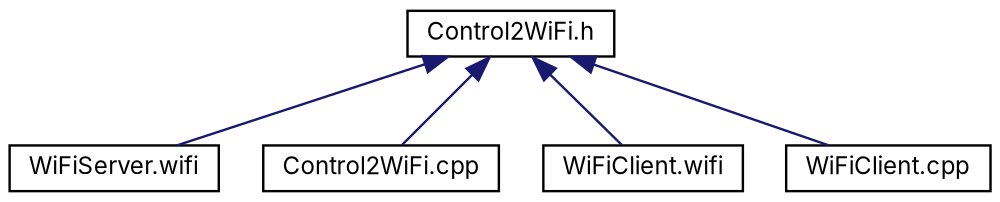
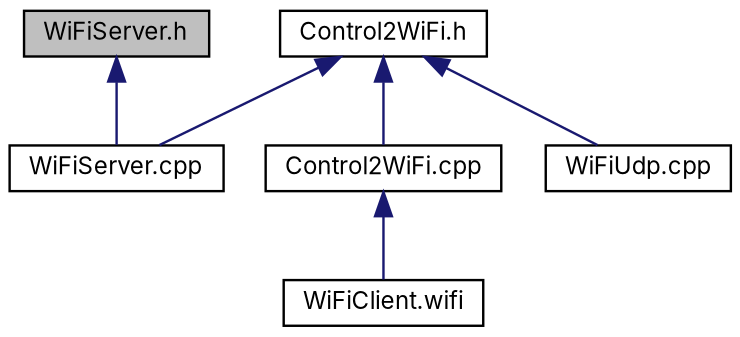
  digraph {
    fontname=Inter
    node [color=black fillcolor=white fontname=Inter fontsize=10 shape=record style=filled]
    edge [color=midnightblue dir=back fontname=Inter fontsize=10 labelfontname=Helvetica labelfontsize=10 style=solid]
-   n2 [height=0.2 label="WiFiServer.wifi" width=0.4]
+   n1 [fillcolor=grey75 fontcolor=black height=0.2 label="WiFiServer.h" width=0.4]
+   n2 [height=0.2 label="WiFiServer.cpp" width=0.4]
    n3 [height=0.2 label="Control2WiFi.h" width=0.4]
    n4 [height=0.2 label="Control2WiFi.cpp" width=0.4]
    n5 [height=0.2 label="WiFiClient.wifi" width=0.4]
-   n6 [height=0.2 label="WiFiClient.cpp" width=0.4]
+   n6 [height=0.2 label="WiFiUdp.cpp" width=0.4]
+   n1 -> n2
    n3 -> n2
    n3 -> n4
-   n3 -> n5
+   n4 -> n5
    n3 -> n6
  }
